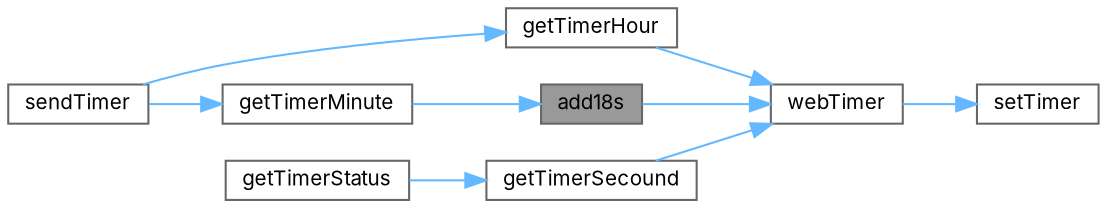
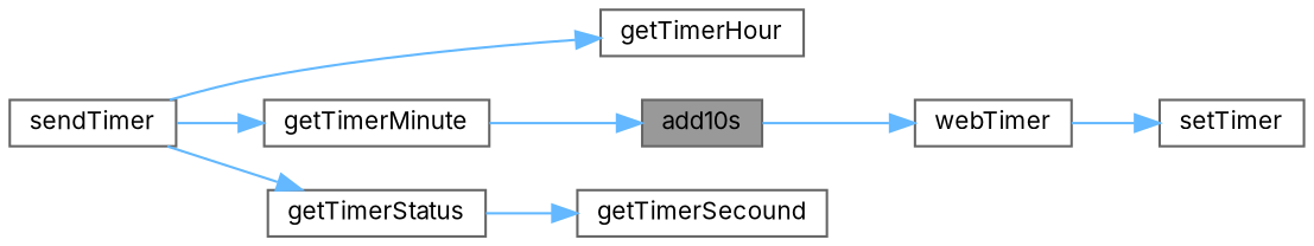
  digraph {
    fontname=Inter
    rankdir=LR
    node [color=grey40 fillcolor=white fontname=Inter fontsize=10 shape=box style=filled]
    edge [color=steelblue1 fontname=Inter fontsize=10 labelfontname=Helvetica labelfontsize=10 style=solid]
-   n1 [color=gray40 fillcolor=grey60 fontcolor=black height=0.2 label=add18s width=0.4]
+   n1 [color=gray40 fillcolor=grey60 fontcolor=black height=0.2 label=add10s width=0.4]
    n2 [height=0.2 label=webTimer width=0.4]
    n3 [height=0.2 label=setTimer width=0.4]
    n4 [height=0.2 label=sendTimer width=0.4]
    n5 [height=0.2 label=getTimerHour width=0.4]
    n6 [height=0.2 label=getTimerMinute width=0.4]
    n7 [height=0.2 label=getTimerStatus width=0.4]
    n8 [height=0.2 label=getTimerSecound width=0.4]
    n1 -> n2
    n2 -> n3
    n4 -> n5
    n4 -> n6
-   n5 -> n2
+   n4 -> n7
    n6 -> n1
    n7 -> n8
-   n8 -> n2
  }
